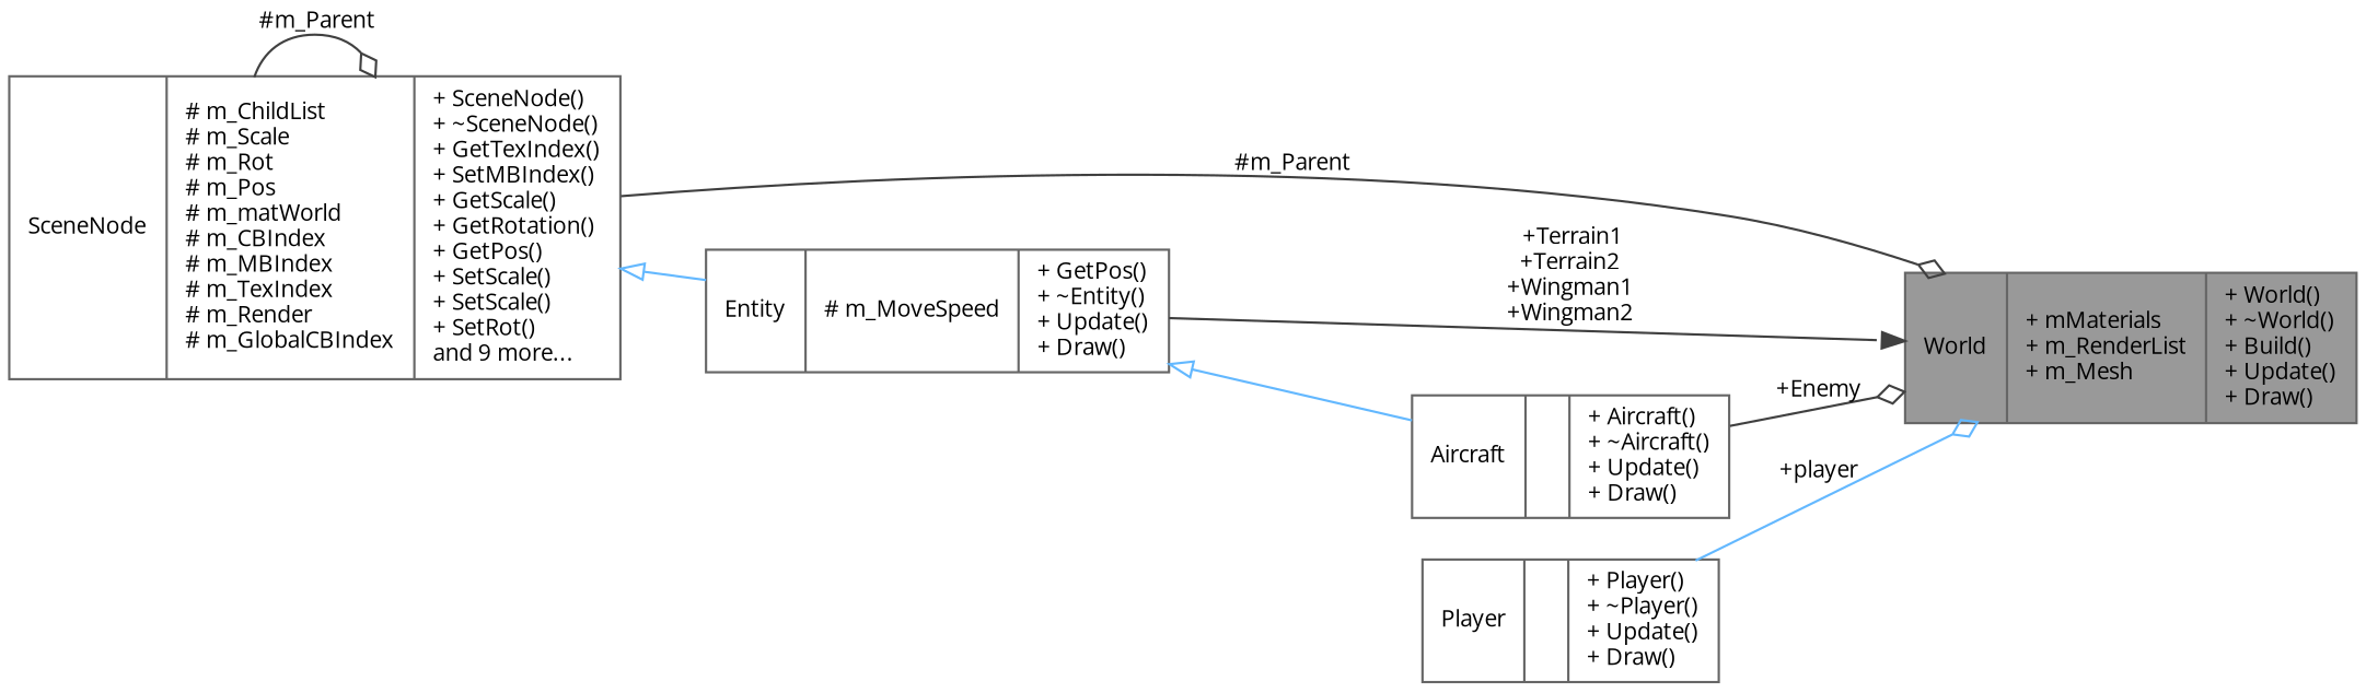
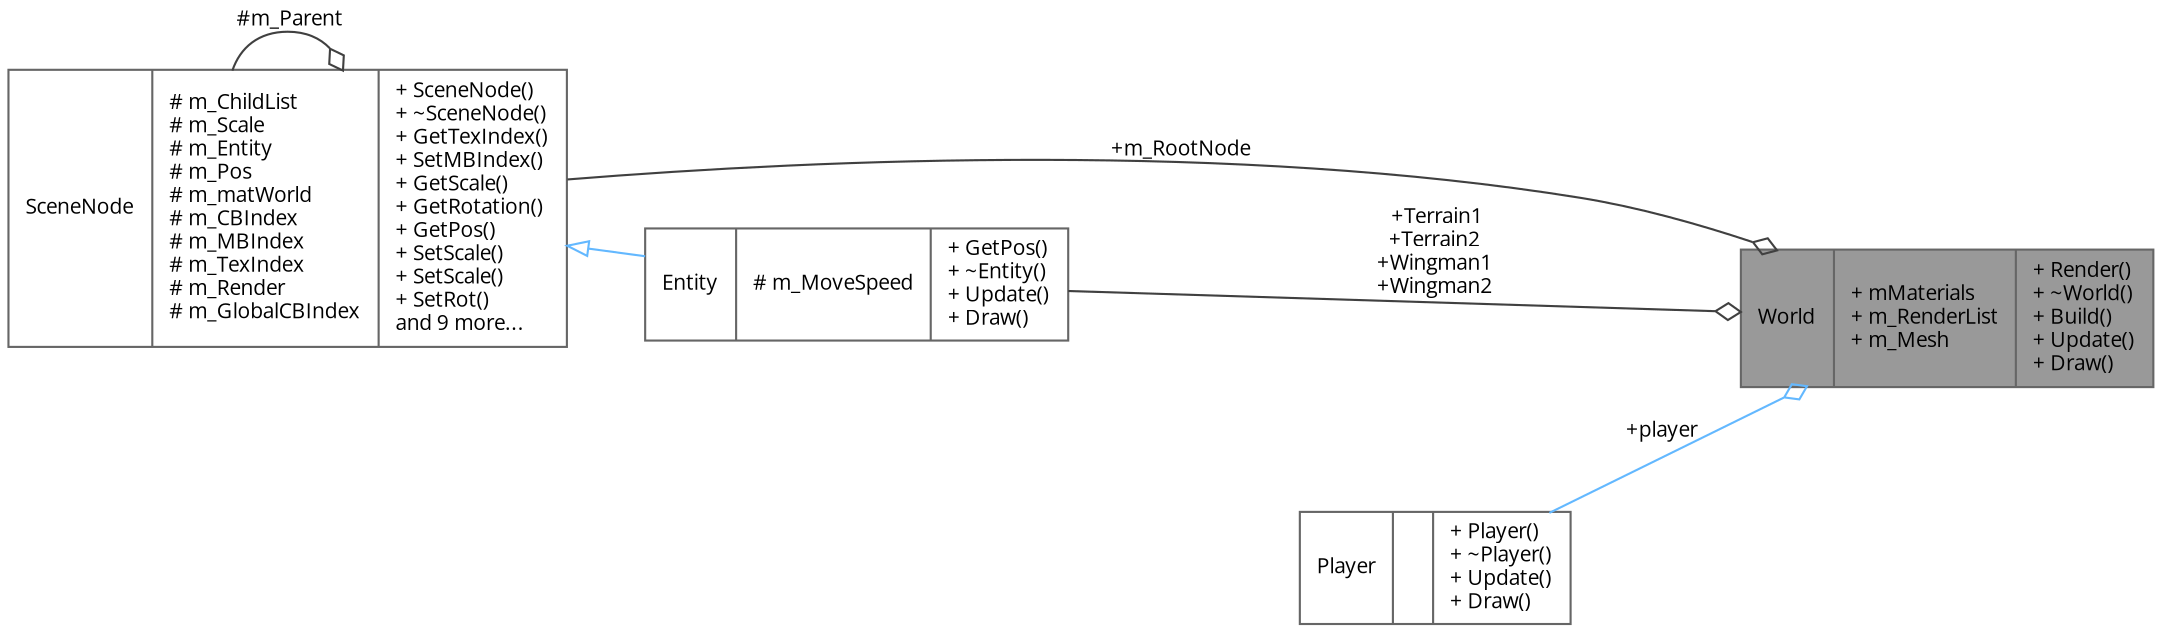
  digraph {
    fontname="Open Sans"
    rankdir=LR
    node [color=gray40 fillcolor=white fontname="Open Sans" fontsize=10 shape=record style=filled]
    edge [arrowhead=odiamond color=grey25 fontname="Open Sans" fontsize=10 labelfontname=Helvetica labelfontsize=10 style=solid]
-   n1 [fillcolor=grey60 fontcolor=black height=0.2 label="{World\n|+ mMaterials\l+ m_RenderList\l+ m_Mesh\l|+ World()\l+ ~World()\l+ Build()\l+ Update()\l+ Draw()\l}" width=0.4]
-   n2 [height=0.2 label="{SceneNode\n|# m_ChildList\l# m_Scale\l# m_Rot\l# m_Pos\l# m_matWorld\l# m_CBIndex\l# m_MBIndex\l# m_TexIndex\l# m_Render\l# m_GlobalCBIndex\l|+ SceneNode()\l+ ~SceneNode()\l+ GetTexIndex()\l+ SetMBIndex()\l+ GetScale()\l+ GetRotation()\l+ GetPos()\l+ SetScale()\l+ SetScale()\l+ SetRot()\land 9 more...\l}" width=0.4]
+   n1 [fillcolor=grey60 fontcolor=black height=0.2 label="{World\n|+ mMaterials\l+ m_RenderList\l+ m_Mesh\l|+ Render()\l+ ~World()\l+ Build()\l+ Update()\l+ Draw()\l}" width=0.4]
+   n2 [height=0.2 label="{SceneNode\n|# m_ChildList\l# m_Scale\l# m_Entity\l# m_Pos\l# m_matWorld\l# m_CBIndex\l# m_MBIndex\l# m_TexIndex\l# m_Render\l# m_GlobalCBIndex\l|+ SceneNode()\l+ ~SceneNode()\l+ GetTexIndex()\l+ SetMBIndex()\l+ GetScale()\l+ GetRotation()\l+ GetPos()\l+ SetScale()\l+ SetScale()\l+ SetRot()\land 9 more...\l}" width=0.4]
    n3 [height=0.2 label="{Entity\n|# m_MoveSpeed\l|+ GetPos()\l+ ~Entity()\l+ Update()\l+ Draw()\l}" width=0.4]
-   n4 [height=0.2 label="{Aircraft\n||+ Aircraft()\l+ ~Aircraft()\l+ Update()\l+ Draw()\l}" width=0.4]
    n5 [height=0.2 label="{Player\n||+ Player()\l+ ~Player()\l+ Update()\l+ Draw()\l}" width=0.4]
-   n2 -> n1 [label=" #m_Parent"]
+   n2 -> n1 [label=" +m_RootNode"]
    n2 -> n2 [label=" #m_Parent"]
    n2 -> n3 [arrowtail=onormal color=steelblue1 dir=back arrowhead=""]
-   n3 -> n1 [arrowhead=normal label=" +Terrain1\n+Terrain2\n+Wingman1\n+Wingman2"]
-   n3 -> n4 [arrowtail=onormal color=steelblue1 dir=back arrowhead=""]
-   n4 -> n1 [label=" +Enemy"]
+   n3 -> n1 [label=" +Terrain1\n+Terrain2\n+Wingman1\n+Wingman2"]
    n5 -> n1 [color=steelblue1 label=" +player"]
  }
